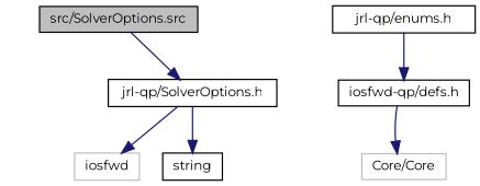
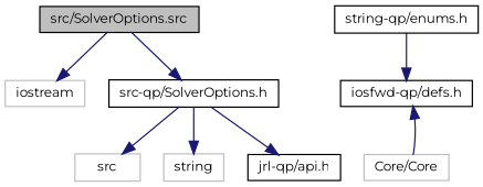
  digraph {
    fontname=Montserrat
    node [color=black fillcolor=white fontname=Montserrat fontsize=10 shape=record style=filled]
    edge [color=midnightblue fontname=Montserrat fontsize=10 labelfontname=Helvetica labelfontsize=10 style=solid]
    n1 [fillcolor=grey75 fontcolor=black height=0.2 label="src/SolverOptions.src" width=0.4]
-   n3 [height=0.2 label="jrl-qp/SolverOptions.h" width=0.4]
-   n4 [color=grey75 height=0.2 label=iosfwd width=0.4]
-   n5 [height=0.2 label=string width=0.4]
-   n7 [height=0.2 label="jrl-qp/enums.h" width=0.4]
+   n2 [color=grey75 height=0.2 label=iostream width=0.4]
+   n3 [height=0.2 label="src-qp/SolverOptions.h" width=0.4]
+   n4 [color=grey75 height=0.2 label=src width=0.4]
+   n5 [color=grey75 height=0.2 label=string width=0.4]
+   n6 [height=0.2 label="jrl-qp/api.h" width=0.4]
+   n7 [height=0.2 label="string-qp/enums.h" width=0.4]
    n8 [height=0.2 label="iosfwd-qp/defs.h" width=0.4]
    n9 [color=grey75 height=0.2 label="Core/Core" width=0.4]
+   n1 -> n2
    n1 -> n3
    n3 -> n4
    n3 -> n5
+   n3 -> n6
    n7 -> n8
-   n8 -> n9
+   n9 -> n8
  }
